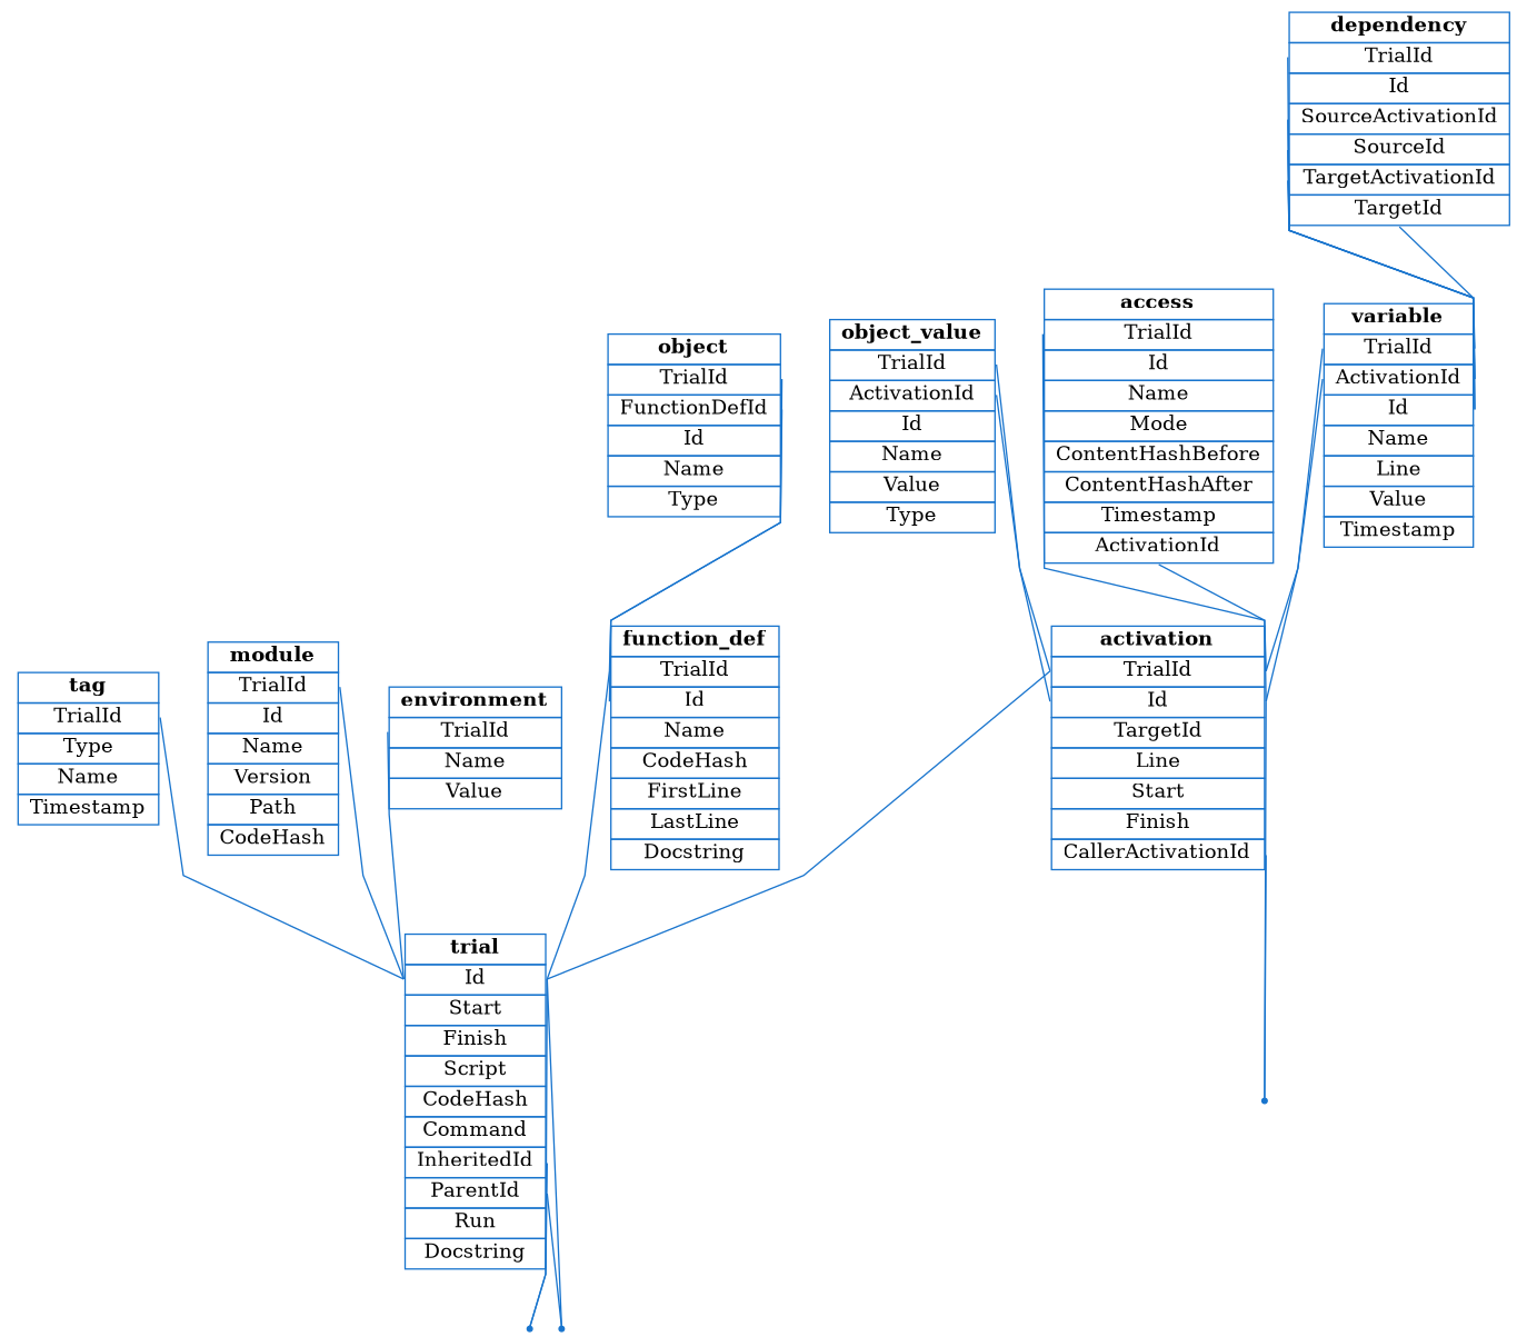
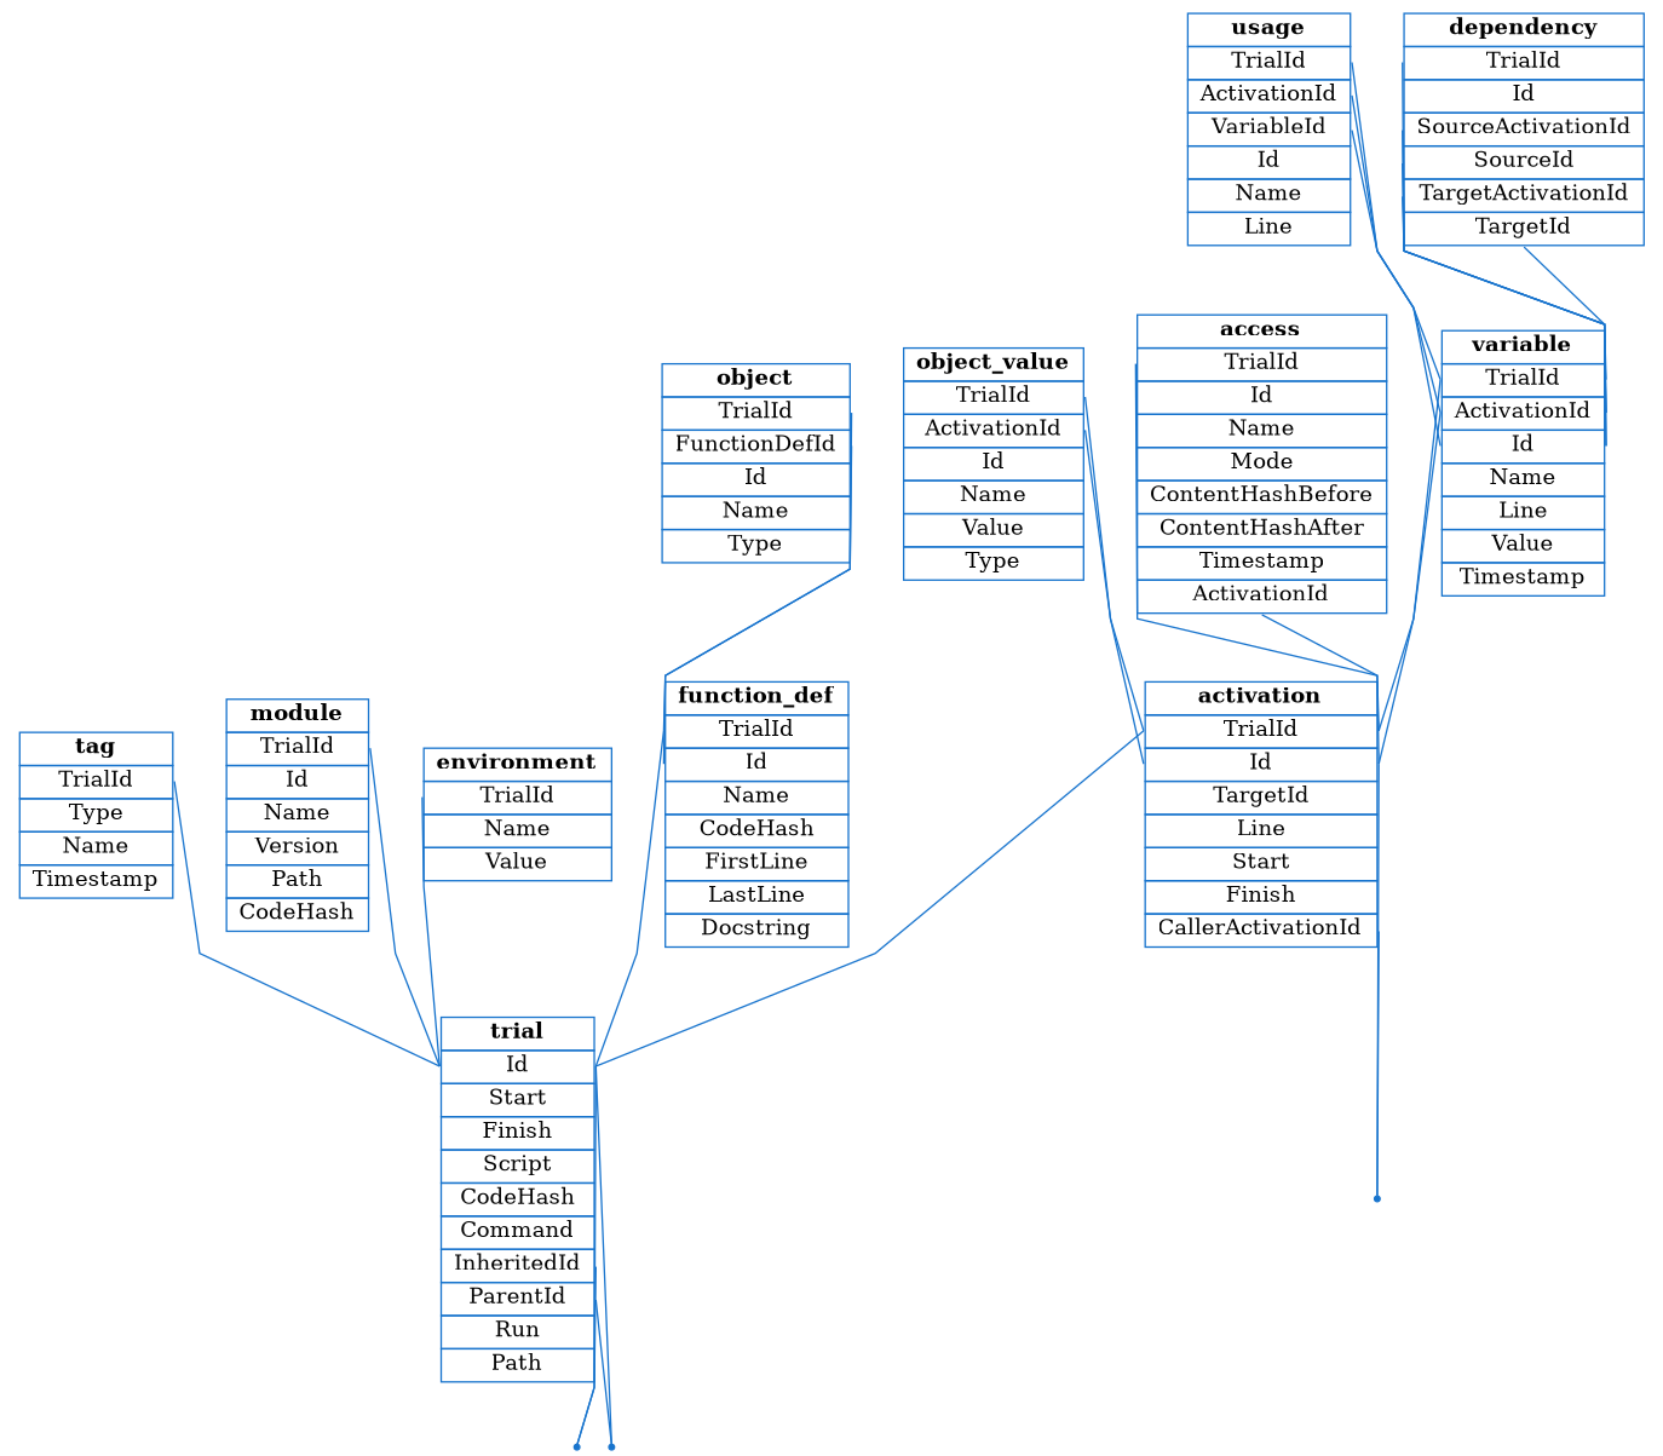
  digraph {
    rankdir=TB
    splines=polyline
    node [shape=none]
    edge [color=dodgerblue3 dir=none headport="id:_" tailport="trial_id:_"]
-   n1 [label=<<TABLE BORDER="0" CELLBORDER="1" CELLSPACING="0" CELLPADDING="2" BGCOLOR="white" COLOR="dodgerblue3"><TR><TD  ALIGN="CENTER"><FONT COLOR="white"> <FONT COLOR="black"><B>trial</B></FONT>(</FONT></TD></TR><TR><TD PORT="id" ALIGN="CENTER"><FONT COLOR="white"> <FONT COLOR="black">Id</FONT>,</FONT></TD></TR><TR><TD PORT="start" ALIGN="CENTER"><FONT COLOR="white"> <FONT COLOR="black">Start</FONT>,</FONT></TD></TR><TR><TD PORT="finish" ALIGN="CENTER"><FONT COLOR="white"> <FONT COLOR="black">Finish</FONT>,</FONT></TD></TR><TR><TD PORT="script" ALIGN="CENTER"><FONT COLOR="white"> <FONT COLOR="black">Script</FONT>,</FONT></TD></TR><TR><TD PORT="code_hash" ALIGN="CENTER"><FONT COLOR="white"> <FONT COLOR="black">CodeHash</FONT>,</FONT></TD></TR><TR><TD PORT="command" ALIGN="CENTER"><FONT COLOR="white"> <FONT COLOR="black">Command</FONT>,</FONT></TD></TR><TR><TD PORT="inherited_id" ALIGN="CENTER"><FONT COLOR="white"> <FONT COLOR="black">InheritedId</FONT>,</FONT></TD></TR><TR><TD PORT="parent_id" ALIGN="CENTER"><FONT COLOR="white"> <FONT COLOR="black">ParentId</FONT>,</FONT></TD></TR><TR><TD PORT="run" ALIGN="CENTER"><FONT COLOR="white"> <FONT COLOR="black">Run</FONT>,</FONT></TD></TR><TR><TD PORT="docstring" ALIGN="CENTER"><FONT COLOR="white"> <FONT COLOR="black">Docstring</FONT>)</FONT></TD></TR></TABLE>>]
+   n1 [label=<<TABLE BORDER="0" CELLBORDER="1" CELLSPACING="0" CELLPADDING="2" BGCOLOR="white" COLOR="dodgerblue3"><TR><TD  ALIGN="CENTER"><FONT COLOR="white"> <FONT COLOR="black"><B>trial</B></FONT>(</FONT></TD></TR><TR><TD PORT="id" ALIGN="CENTER"><FONT COLOR="white"> <FONT COLOR="black">Id</FONT>,</FONT></TD></TR><TR><TD PORT="start" ALIGN="CENTER"><FONT COLOR="white"> <FONT COLOR="black">Start</FONT>,</FONT></TD></TR><TR><TD PORT="finish" ALIGN="CENTER"><FONT COLOR="white"> <FONT COLOR="black">Finish</FONT>,</FONT></TD></TR><TR><TD PORT="script" ALIGN="CENTER"><FONT COLOR="white"> <FONT COLOR="black">Script</FONT>,</FONT></TD></TR><TR><TD PORT="code_hash" ALIGN="CENTER"><FONT COLOR="white"> <FONT COLOR="black">CodeHash</FONT>,</FONT></TD></TR><TR><TD PORT="command" ALIGN="CENTER"><FONT COLOR="white"> <FONT COLOR="black">Command</FONT>,</FONT></TD></TR><TR><TD PORT="inherited_id" ALIGN="CENTER"><FONT COLOR="white"> <FONT COLOR="black">InheritedId</FONT>,</FONT></TD></TR><TR><TD PORT="parent_id" ALIGN="CENTER"><FONT COLOR="white"> <FONT COLOR="black">ParentId</FONT>,</FONT></TD></TR><TR><TD PORT="run" ALIGN="CENTER"><FONT COLOR="white"> <FONT COLOR="black">Run</FONT>,</FONT></TD></TR><TR><TD PORT="docstring" ALIGN="CENTER"><FONT COLOR="white"> <FONT COLOR="black">Path</FONT>)</FONT></TD></TR></TABLE>>]
    p_0 [color=dodgerblue3 shape=point]
    p_1 [color=dodgerblue3 shape=point]
    n4 [label=<<TABLE BORDER="0" CELLBORDER="1" CELLSPACING="0" CELLPADDING="2" BGCOLOR="white" COLOR="dodgerblue3"><TR><TD  ALIGN="CENTER"><FONT COLOR="white"> <FONT COLOR="black"><B>tag</B></FONT>(</FONT></TD></TR><TR><TD PORT="trial_id" ALIGN="CENTER"><FONT COLOR="white"> <FONT COLOR="black">TrialId</FONT>,</FONT></TD></TR><TR><TD PORT="type" ALIGN="CENTER"><FONT COLOR="white"> <FONT COLOR="black">Type</FONT>,</FONT></TD></TR><TR><TD PORT="name" ALIGN="CENTER"><FONT COLOR="white"> <FONT COLOR="black">Name</FONT>,</FONT></TD></TR><TR><TD PORT="timestamp" ALIGN="CENTER"><FONT COLOR="white"> <FONT COLOR="black">Timestamp</FONT>)</FONT></TD></TR></TABLE>>]
    n5 [label=<<TABLE BORDER="0" CELLBORDER="1" CELLSPACING="0" CELLPADDING="2" BGCOLOR="white" COLOR="dodgerblue3"><TR><TD  ALIGN="CENTER"><FONT COLOR="white"> <FONT COLOR="black"><B>module</B></FONT>(</FONT></TD></TR><TR><TD PORT="trial_id" ALIGN="CENTER"><FONT COLOR="white"> <FONT COLOR="black">TrialId</FONT>,</FONT></TD></TR><TR><TD PORT="id" ALIGN="CENTER"><FONT COLOR="white"> <FONT COLOR="black">Id</FONT>,</FONT></TD></TR><TR><TD PORT="name" ALIGN="CENTER"><FONT COLOR="white"> <FONT COLOR="black">Name</FONT>,</FONT></TD></TR><TR><TD PORT="version" ALIGN="CENTER"><FONT COLOR="white"> <FONT COLOR="black">Version</FONT>,</FONT></TD></TR><TR><TD PORT="path" ALIGN="CENTER"><FONT COLOR="white"> <FONT COLOR="black">Path</FONT>,</FONT></TD></TR><TR><TD PORT="code_hash" ALIGN="CENTER"><FONT COLOR="white"> <FONT COLOR="black">CodeHash</FONT>)</FONT></TD></TR></TABLE>>]
    n6 [label=<<TABLE BORDER="0" CELLBORDER="1" CELLSPACING="0" CELLPADDING="2" BGCOLOR="white" COLOR="dodgerblue3"><TR><TD  ALIGN="CENTER"><FONT COLOR="white"> <FONT COLOR="black"><B>environment</B></FONT>(</FONT></TD></TR><TR><TD PORT="trial_id" ALIGN="CENTER"><FONT COLOR="white"> <FONT COLOR="black">TrialId</FONT>,</FONT></TD></TR><TR><TD PORT="name" ALIGN="CENTER"><FONT COLOR="white"> <FONT COLOR="black">Name</FONT>,</FONT></TD></TR><TR><TD PORT="value" ALIGN="CENTER"><FONT COLOR="white"> <FONT COLOR="black">Value</FONT>)</FONT></TD></TR></TABLE>>]
    n7 [label=<<TABLE BORDER="0" CELLBORDER="1" CELLSPACING="0" CELLPADDING="2" BGCOLOR="white" COLOR="dodgerblue3"><TR><TD  ALIGN="CENTER"><FONT COLOR="white"> <FONT COLOR="black"><B>function_def</B></FONT>(</FONT></TD></TR><TR><TD PORT="trial_id" ALIGN="CENTER"><FONT COLOR="white"> <FONT COLOR="black">TrialId</FONT>,</FONT></TD></TR><TR><TD PORT="id" ALIGN="CENTER"><FONT COLOR="white"> <FONT COLOR="black">Id</FONT>,</FONT></TD></TR><TR><TD PORT="name" ALIGN="CENTER"><FONT COLOR="white"> <FONT COLOR="black">Name</FONT>,</FONT></TD></TR><TR><TD PORT="code_hash" ALIGN="CENTER"><FONT COLOR="white"> <FONT COLOR="black">CodeHash</FONT>,</FONT></TD></TR><TR><TD PORT="first_line" ALIGN="CENTER"><FONT COLOR="white"> <FONT COLOR="black">FirstLine</FONT>,</FONT></TD></TR><TR><TD PORT="last_line" ALIGN="CENTER"><FONT COLOR="white"> <FONT COLOR="black">LastLine</FONT>,</FONT></TD></TR><TR><TD PORT="docstring" ALIGN="CENTER"><FONT COLOR="white"> <FONT COLOR="black">Docstring</FONT>)</FONT></TD></TR></TABLE>>]
    n8 [label=<<TABLE BORDER="0" CELLBORDER="1" CELLSPACING="0" CELLPADDING="2" BGCOLOR="white" COLOR="dodgerblue3"><TR><TD  ALIGN="CENTER"><FONT COLOR="white"> <FONT COLOR="black"><B>object</B></FONT>(</FONT></TD></TR><TR><TD PORT="trial_id" ALIGN="CENTER"><FONT COLOR="white"> <FONT COLOR="black">TrialId</FONT>,</FONT></TD></TR><TR><TD PORT="function_def_id" ALIGN="CENTER"><FONT COLOR="white"> <FONT COLOR="black">FunctionDefId</FONT>,</FONT></TD></TR><TR><TD PORT="id" ALIGN="CENTER"><FONT COLOR="white"> <FONT COLOR="black">Id</FONT>,</FONT></TD></TR><TR><TD PORT="name" ALIGN="CENTER"><FONT COLOR="white"> <FONT COLOR="black">Name</FONT>,</FONT></TD></TR><TR><TD PORT="type" ALIGN="CENTER"><FONT COLOR="white"> <FONT COLOR="black">Type</FONT>)</FONT></TD></TR></TABLE>>]
    n9 [label=<<TABLE BORDER="0" CELLBORDER="1" CELLSPACING="0" CELLPADDING="2" BGCOLOR="white" COLOR="dodgerblue3"><TR><TD  ALIGN="CENTER"><FONT COLOR="white"> <FONT COLOR="black"><B>activation</B></FONT>(</FONT></TD></TR><TR><TD PORT="trial_id" ALIGN="CENTER"><FONT COLOR="white"> <FONT COLOR="black">TrialId</FONT>,</FONT></TD></TR><TR><TD PORT="id" ALIGN="CENTER"><FONT COLOR="white"> <FONT COLOR="black">Id</FONT>,</FONT></TD></TR><TR><TD PORT="name" ALIGN="CENTER"><FONT COLOR="white"> <FONT COLOR="black">TargetId</FONT>,</FONT></TD></TR><TR><TD PORT="line" ALIGN="CENTER"><FONT COLOR="white"> <FONT COLOR="black">Line</FONT>,</FONT></TD></TR><TR><TD PORT="start" ALIGN="CENTER"><FONT COLOR="white"> <FONT COLOR="black">Start</FONT>,</FONT></TD></TR><TR><TD PORT="finish" ALIGN="CENTER"><FONT COLOR="white"> <FONT COLOR="black">Finish</FONT>,</FONT></TD></TR><TR><TD PORT="caller_activation_id" ALIGN="CENTER"><FONT COLOR="white"> <FONT COLOR="black">CallerActivationId</FONT>)</FONT></TD></TR></TABLE>>]
    p_2 [color=dodgerblue3 shape=point]
    n11 [label=<<TABLE BORDER="0" CELLBORDER="1" CELLSPACING="0" CELLPADDING="2" BGCOLOR="white" COLOR="dodgerblue3"><TR><TD  ALIGN="CENTER"><FONT COLOR="white"> <FONT COLOR="black"><B>object_value</B></FONT>(</FONT></TD></TR><TR><TD PORT="trial_id" ALIGN="CENTER"><FONT COLOR="white"> <FONT COLOR="black">TrialId</FONT>,</FONT></TD></TR><TR><TD PORT="activation_id" ALIGN="CENTER"><FONT COLOR="white"> <FONT COLOR="black">ActivationId</FONT>,</FONT></TD></TR><TR><TD PORT="id" ALIGN="CENTER"><FONT COLOR="white"> <FONT COLOR="black">Id</FONT>,</FONT></TD></TR><TR><TD PORT="name" ALIGN="CENTER"><FONT COLOR="white"> <FONT COLOR="black">Name</FONT>,</FONT></TD></TR><TR><TD PORT="value" ALIGN="CENTER"><FONT COLOR="white"> <FONT COLOR="black">Value</FONT>,</FONT></TD></TR><TR><TD PORT="type" ALIGN="CENTER"><FONT COLOR="white"> <FONT COLOR="black">Type</FONT>)</FONT></TD></TR></TABLE>>]
    n12 [label=<<TABLE BORDER="0" CELLBORDER="1" CELLSPACING="0" CELLPADDING="2" BGCOLOR="white" COLOR="dodgerblue3"><TR><TD  ALIGN="CENTER"><FONT COLOR="white"> <FONT COLOR="black"><B>access</B></FONT>(</FONT></TD></TR><TR><TD PORT="trial_id" ALIGN="CENTER"><FONT COLOR="white"> <FONT COLOR="black">TrialId</FONT>,</FONT></TD></TR><TR><TD PORT="id" ALIGN="CENTER"><FONT COLOR="white"> <FONT COLOR="black">Id</FONT>,</FONT></TD></TR><TR><TD PORT="name" ALIGN="CENTER"><FONT COLOR="white"> <FONT COLOR="black">Name</FONT>,</FONT></TD></TR><TR><TD PORT="mode" ALIGN="CENTER"><FONT COLOR="white"> <FONT COLOR="black">Mode</FONT>,</FONT></TD></TR><TR><TD PORT="content_hash_before" ALIGN="CENTER"><FONT COLOR="white"> <FONT COLOR="black">ContentHashBefore</FONT>,</FONT></TD></TR><TR><TD PORT="content_hash_after" ALIGN="CENTER"><FONT COLOR="white"> <FONT COLOR="black">ContentHashAfter</FONT>,</FONT></TD></TR><TR><TD PORT="timestamp" ALIGN="CENTER"><FONT COLOR="white"> <FONT COLOR="black">Timestamp</FONT>,</FONT></TD></TR><TR><TD PORT="activation_id" ALIGN="CENTER"><FONT COLOR="white"> <FONT COLOR="black">ActivationId</FONT>)</FONT></TD></TR></TABLE>>]
    n13 [label=<<TABLE BORDER="0" CELLBORDER="1" CELLSPACING="0" CELLPADDING="2" BGCOLOR="white" COLOR="dodgerblue3"><TR><TD  ALIGN="CENTER"><FONT COLOR="white"> <FONT COLOR="black"><B>variable</B></FONT>(</FONT></TD></TR><TR><TD PORT="trial_id" ALIGN="CENTER"><FONT COLOR="white"> <FONT COLOR="black">TrialId</FONT>,</FONT></TD></TR><TR><TD PORT="activation_id" ALIGN="CENTER"><FONT COLOR="white"> <FONT COLOR="black">ActivationId</FONT>,</FONT></TD></TR><TR><TD PORT="id" ALIGN="CENTER"><FONT COLOR="white"> <FONT COLOR="black">Id</FONT>,</FONT></TD></TR><TR><TD PORT="name" ALIGN="CENTER"><FONT COLOR="white"> <FONT COLOR="black">Name</FONT>,</FONT></TD></TR><TR><TD PORT="line" ALIGN="CENTER"><FONT COLOR="white"> <FONT COLOR="black">Line</FONT>,</FONT></TD></TR><TR><TD PORT="value" ALIGN="CENTER"><FONT COLOR="white"> <FONT COLOR="black">Value</FONT>,</FONT></TD></TR><TR><TD PORT="timestamp" ALIGN="CENTER"><FONT COLOR="white"> <FONT COLOR="black">Timestamp</FONT>)</FONT></TD></TR></TABLE>>]
+   n14 [label=<<TABLE BORDER="0" CELLBORDER="1" CELLSPACING="0" CELLPADDING="2" BGCOLOR="white" COLOR="dodgerblue3"><TR><TD  ALIGN="CENTER"><FONT COLOR="white"> <FONT COLOR="black"><B>usage</B></FONT>(</FONT></TD></TR><TR><TD PORT="trial_id" ALIGN="CENTER"><FONT COLOR="white"> <FONT COLOR="black">TrialId</FONT>,</FONT></TD></TR><TR><TD PORT="activation_id" ALIGN="CENTER"><FONT COLOR="white"> <FONT COLOR="black">ActivationId</FONT>,</FONT></TD></TR><TR><TD PORT="variable_id" ALIGN="CENTER"><FONT COLOR="white"> <FONT COLOR="black">VariableId</FONT>,</FONT></TD></TR><TR><TD PORT="id" ALIGN="CENTER"><FONT COLOR="white"> <FONT COLOR="black">Id</FONT>,</FONT></TD></TR><TR><TD PORT="name" ALIGN="CENTER"><FONT COLOR="white"> <FONT COLOR="black">Name</FONT>,</FONT></TD></TR><TR><TD PORT="line" ALIGN="CENTER"><FONT COLOR="white"> <FONT COLOR="black">Line</FONT>)</FONT></TD></TR></TABLE>>]
    n15 [label=<<TABLE BORDER="0" CELLBORDER="1" CELLSPACING="0" CELLPADDING="2" BGCOLOR="white" COLOR="dodgerblue3"><TR><TD  ALIGN="CENTER"><FONT COLOR="white"> <FONT COLOR="black"><B>dependency</B></FONT>(</FONT></TD></TR><TR><TD PORT="trial_id" ALIGN="CENTER"><FONT COLOR="white"> <FONT COLOR="black">TrialId</FONT>,</FONT></TD></TR><TR><TD PORT="id" ALIGN="CENTER"><FONT COLOR="white"> <FONT COLOR="black">Id</FONT>,</FONT></TD></TR><TR><TD PORT="source_activation_id" ALIGN="CENTER"><FONT COLOR="white"> <FONT COLOR="black">SourceActivationId</FONT>,</FONT></TD></TR><TR><TD PORT="source_id" ALIGN="CENTER"><FONT COLOR="white"> <FONT COLOR="black">SourceId</FONT>,</FONT></TD></TR><TR><TD PORT="target_activation_id" ALIGN="CENTER"><FONT COLOR="white"> <FONT COLOR="black">TargetActivationId</FONT>,</FONT></TD></TR><TR><TD PORT="target_id" ALIGN="CENTER"><FONT COLOR="white"> <FONT COLOR="black">TargetId</FONT>)</FONT></TD></TR></TABLE>>]
    n1 -> p_0 [tailport="inherited_id:e"]
    n1 -> p_1 [tailport="parent_id:e"]
    p_0 -> n1 [headport="id:e"]
    p_1 -> n1 [headport="id:e"]
    n4 -> n1
    n5 -> n1
    n6 -> n1
    n7 -> n1
    n8 -> n7 [headport="trial_id:_"]
    n8 -> n7 [tailport="function_def_id:_"]
    n9 -> n1
    n9 -> p_2 [tailport="caller_activation_id:e"]
    p_2 -> n9 [headport="id:e"]
    n11 -> n9 [headport="trial_id:_"]
    n11 -> n9 [tailport="activation_id:_"]
    n12 -> n9 [headport="trial_id:_"]
    n12 -> n9 [tailport="activation_id:_"]
    n13 -> n9 [headport="trial_id:_"]
    n13 -> n9 [tailport="activation_id:_"]
+   n14 -> n13 [headport="trial_id:_"]
+   n14 -> n13 [headport="activation_id:_" tailport="activation_id:_"]
+   n14 -> n13 [tailport="variable_id:_"]
    n15 -> n13 [headport="trial_id:_"]
    n15 -> n13 [headport="activation_id:_" tailport="source_activation_id:_"]
    n15 -> n13 [tailport="source_id:_"]
    n15 -> n13 [headport="activation_id:_" tailport="target_activation_id:_"]
    n15 -> n13 [tailport="target_id:_"]
  }
